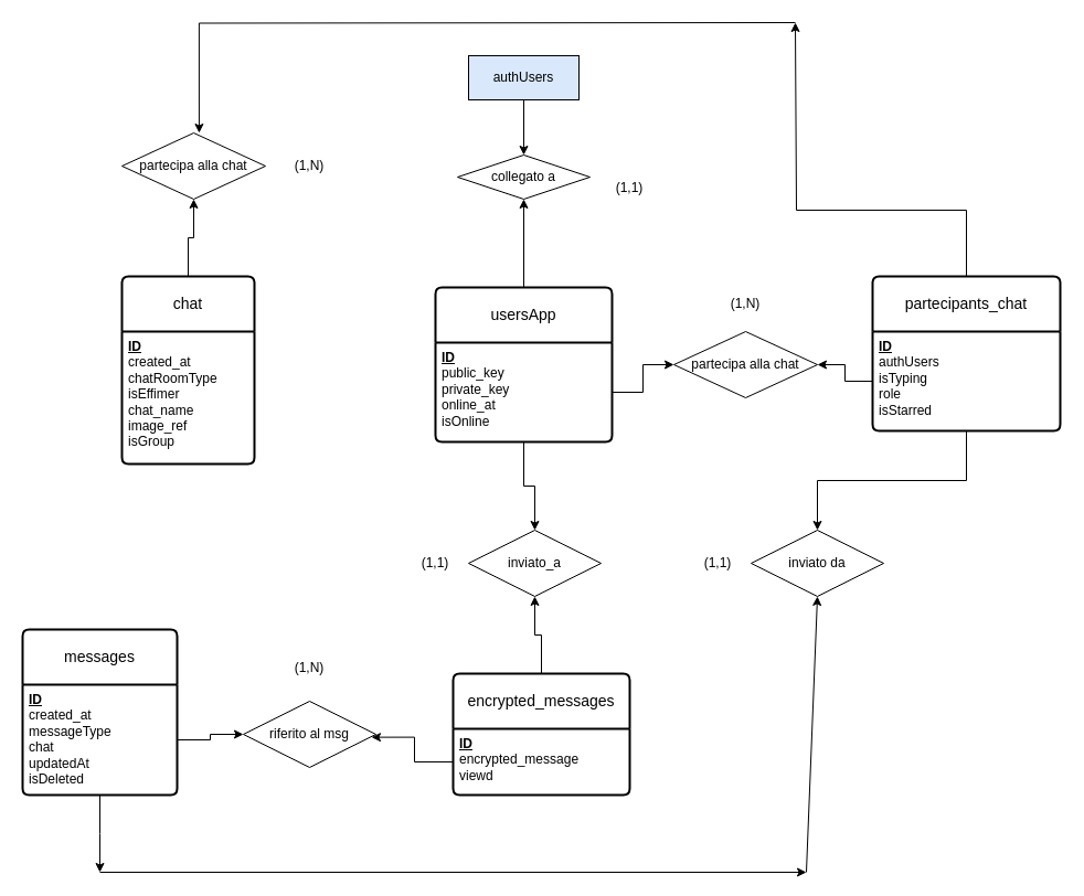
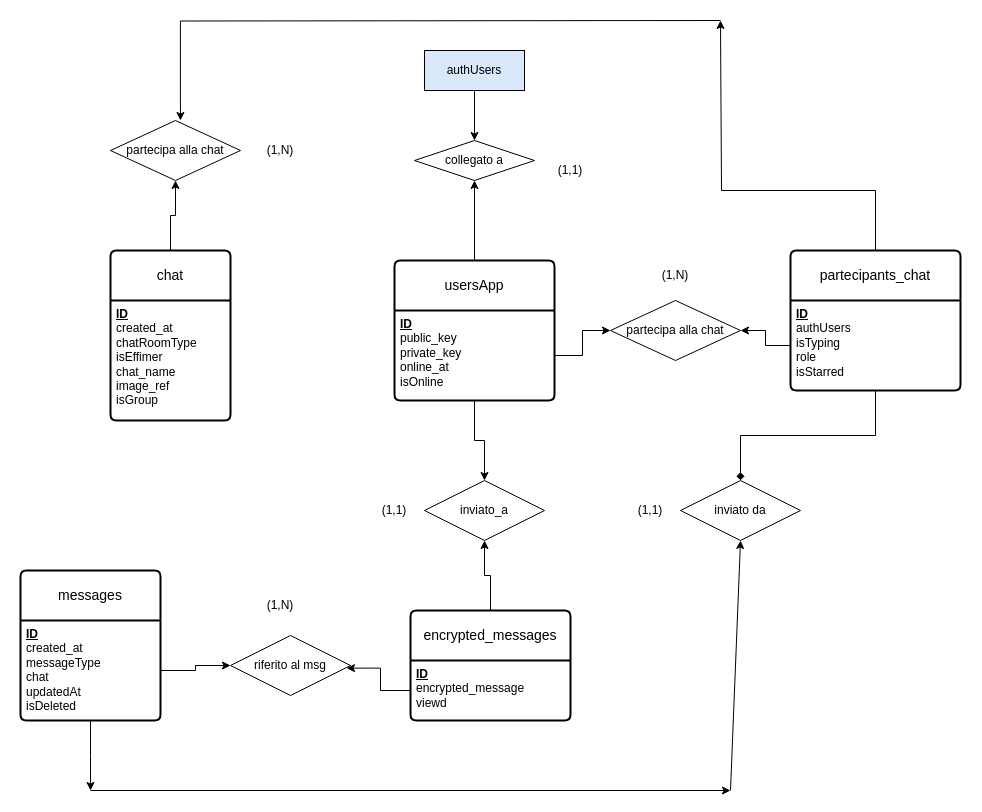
  <mxCell id="0" />
  <mxCell id="1" parent="0" />
  <mxCell id="2" style="edgeStyle=orthogonalEdgeStyle;rounded=0;orthogonalLoop=1;jettySize=auto;html=1;entryX=0.5;entryY=1;entryDx=0;entryDy=0;" edge="1" parent="1" source="3" target="34"><mxGeometry relative="1" as="geometry" /></mxCell>
  <mxCell id="3" value="chat" style="swimlane;childLayout=stackLayout;horizontal=1;startSize=50;horizontalStack=0;rounded=1;fontSize=14;fontStyle=0;strokeWidth=2;resizeParent=0;resizeLast=1;shadow=0;dashed=0;align=center;arcSize=4;whiteSpace=wrap;html=1;" vertex="1" parent="1"><mxGeometry x="110" y="250" width="120" height="170" as="geometry" /></mxCell>
  <mxCell id="4" value="&lt;b&gt;&lt;u&gt;ID&lt;/u&gt;&lt;/b&gt;&lt;div&gt;created_at&lt;/div&gt;&lt;div&gt;chatRoomType&lt;/div&gt;&lt;div&gt;isEffimer&lt;/div&gt;&lt;div&gt;chat_name&lt;/div&gt;&lt;div&gt;image_ref&lt;/div&gt;&lt;div&gt;isGroup&lt;/div&gt;" style="align=left;strokeColor=none;fillColor=none;spacingLeft=4;fontSize=12;verticalAlign=top;resizable=0;rotatable=0;part=1;html=1;" vertex="1" parent="3"><mxGeometry y="50" width="120" height="120" as="geometry" /></mxCell>
  <mxCell id="5" style="edgeStyle=orthogonalEdgeStyle;rounded=0;orthogonalLoop=1;jettySize=auto;html=1;" edge="1" parent="1" source="6"><mxGeometry relative="1" as="geometry"><mxPoint x="720" y="20" as="targetPoint" /><Array as="points"><mxPoint x="875" y="190" /><mxPoint x="721" y="190" /><mxPoint x="721" y="20" /></Array></mxGeometry></mxCell>
  <mxCell id="6" value="partecipants_chat" style="swimlane;childLayout=stackLayout;horizontal=1;startSize=50;horizontalStack=0;rounded=1;fontSize=14;fontStyle=0;strokeWidth=2;resizeParent=0;resizeLast=1;shadow=0;dashed=0;align=center;arcSize=4;whiteSpace=wrap;html=1;" vertex="1" parent="1"><mxGeometry x="790" y="250" width="170" height="140" as="geometry" /></mxCell>
  <mxCell id="7" value="&lt;b&gt;&lt;u&gt;ID&lt;/u&gt;&lt;/b&gt;&lt;div&gt;authUsers&lt;/div&gt;&lt;div&gt;isTyping&lt;/div&gt;&lt;div&gt;role&lt;/div&gt;&lt;div&gt;isStarred&lt;/div&gt;" style="align=left;strokeColor=none;fillColor=none;spacingLeft=4;fontSize=12;verticalAlign=top;resizable=0;rotatable=0;part=1;html=1;" vertex="1" parent="6"><mxGeometry y="50" width="170" height="90" as="geometry" /></mxCell>
  <mxCell id="8" value="messages" style="swimlane;childLayout=stackLayout;horizontal=1;startSize=50;horizontalStack=0;rounded=1;fontSize=14;fontStyle=0;strokeWidth=2;resizeParent=0;resizeLast=1;shadow=0;dashed=0;align=center;arcSize=4;whiteSpace=wrap;html=1;" vertex="1" parent="1"><mxGeometry x="20" y="570" width="140" height="150" as="geometry" /></mxCell>
  <mxCell id="9" value="&lt;u style=&quot;font-weight: bold;&quot;&gt;ID&lt;/u&gt;&lt;br&gt;created_at&lt;div&gt;messageType&lt;/div&gt;&lt;div&gt;chat&lt;/div&gt;&lt;div&gt;updatedAt&lt;/div&gt;&lt;div&gt;isDeleted&lt;/div&gt;" style="align=left;strokeColor=none;fillColor=none;spacingLeft=4;fontSize=12;verticalAlign=top;resizable=0;rotatable=0;part=1;html=1;" vertex="1" parent="8"><mxGeometry y="50" width="140" height="100" as="geometry" /></mxCell>
  <mxCell id="10" style="edgeStyle=orthogonalEdgeStyle;rounded=0;orthogonalLoop=1;jettySize=auto;html=1;entryX=0.5;entryY=1;entryDx=0;entryDy=0;" edge="1" parent="1" source="11" target="20"><mxGeometry relative="1" as="geometry" /></mxCell>
  <mxCell id="11" value="encrypted_messages" style="swimlane;childLayout=stackLayout;horizontal=1;startSize=50;horizontalStack=0;rounded=1;fontSize=14;fontStyle=0;strokeWidth=2;resizeParent=0;resizeLast=1;shadow=0;dashed=0;align=center;arcSize=4;whiteSpace=wrap;html=1;" vertex="1" parent="1"><mxGeometry x="410" y="610" width="160" height="110" as="geometry" /></mxCell>
  <mxCell id="12" value="&lt;b&gt;&lt;u&gt;ID&lt;/u&gt;&lt;/b&gt;&lt;div&gt;encrypted_message&lt;/div&gt;&lt;div&gt;viewd&lt;/div&gt;&lt;div&gt;&lt;br&gt;&lt;/div&gt;" style="align=left;strokeColor=none;fillColor=none;spacingLeft=4;fontSize=12;verticalAlign=top;resizable=0;rotatable=0;part=1;html=1;" vertex="1" parent="11"><mxGeometry y="50" width="160" height="60" as="geometry" /></mxCell>
  <mxCell id="13" style="edgeStyle=orthogonalEdgeStyle;rounded=0;orthogonalLoop=1;jettySize=auto;html=1;entryX=0.5;entryY=1;entryDx=0;entryDy=0;" edge="1" parent="1" source="14" target="18"><mxGeometry relative="1" as="geometry" /></mxCell>
  <mxCell id="14" value="usersApp" style="swimlane;childLayout=stackLayout;horizontal=1;startSize=50;horizontalStack=0;rounded=1;fontSize=14;fontStyle=0;strokeWidth=2;resizeParent=0;resizeLast=1;shadow=0;dashed=0;align=center;arcSize=4;whiteSpace=wrap;html=1;" vertex="1" parent="1"><mxGeometry x="394" y="260" width="160" height="140" as="geometry" /></mxCell>
  <mxCell id="15" value="&lt;b&gt;&lt;u&gt;ID&lt;/u&gt;&lt;/b&gt;&lt;div&gt;public_key&lt;/div&gt;&lt;div&gt;private_key&lt;/div&gt;&lt;div&gt;online_at&lt;/div&gt;&lt;div&gt;isOnline&lt;/div&gt;" style="align=left;strokeColor=none;fillColor=none;spacingLeft=4;fontSize=12;verticalAlign=top;resizable=0;rotatable=0;part=1;html=1;" vertex="1" parent="14"><mxGeometry y="50" width="160" height="90" as="geometry" /></mxCell>
  <mxCell id="16" style="edgeStyle=orthogonalEdgeStyle;rounded=0;orthogonalLoop=1;jettySize=auto;html=1;entryX=0.5;entryY=0;entryDx=0;entryDy=0;" edge="1" parent="1" source="17" target="18"><mxGeometry relative="1" as="geometry" /></mxCell>
  <mxCell id="17" value="authUsers" style="whiteSpace=wrap;html=1;align=center;fillColor=#dae8fc;" vertex="1" parent="1"><mxGeometry x="424" y="50" width="100" height="40" as="geometry" /></mxCell>
  <mxCell id="18" value="collegato a" style="shape=rhombus;perimeter=rhombusPerimeter;whiteSpace=wrap;html=1;align=center;" vertex="1" parent="1"><mxGeometry x="414" y="140" width="120" height="40" as="geometry" /></mxCell>
  <mxCell id="19" value="(1,1)" style="text;html=1;align=center;verticalAlign=middle;whiteSpace=wrap;rounded=0;" vertex="1" parent="1"><mxGeometry x="540" y="155" width="60" height="30" as="geometry" /></mxCell>
  <mxCell id="20" value="inviato_a" style="shape=rhombus;perimeter=rhombusPerimeter;whiteSpace=wrap;html=1;align=center;" vertex="1" parent="1"><mxGeometry x="424" y="480" width="120" height="60" as="geometry" /></mxCell>
  <mxCell id="21" style="edgeStyle=orthogonalEdgeStyle;rounded=0;orthogonalLoop=1;jettySize=auto;html=1;entryX=0.5;entryY=0;entryDx=0;entryDy=0;" edge="1" parent="1" source="15" target="20"><mxGeometry relative="1" as="geometry" /></mxCell>
  <mxCell id="22" value="(1,1)" style="text;html=1;align=center;verticalAlign=middle;whiteSpace=wrap;rounded=0;" vertex="1" parent="1"><mxGeometry x="364" y="495" width="60" height="30" as="geometry" /></mxCell>
- <mxCell id="23" value="riferito al msg" style="shape=rhombus;perimeter=rhombusPerimeter;whiteSpace=wrap;html=1;align=center;" vertex="1" parent="1"><mxGeometry x="220" y="635" width="120" height="60" as="geometry" /></mxCell>
+ <mxCell id="23" value="riferito al msg" style="shape=rhombus;perimeter=rhombusPerimeter;whiteSpace=wrap;html=1;align=center;" vertex="1" parent="1"><mxGeometry x="230" y="635" width="120" height="60" as="geometry" /></mxCell>
  <mxCell id="24" style="edgeStyle=orthogonalEdgeStyle;rounded=0;orthogonalLoop=1;jettySize=auto;html=1;entryX=0.967;entryY=0.544;entryDx=0;entryDy=0;entryPerimeter=0;" edge="1" parent="1" source="12" target="23"><mxGeometry relative="1" as="geometry" /></mxCell>
  <mxCell id="25" style="edgeStyle=orthogonalEdgeStyle;rounded=0;orthogonalLoop=1;jettySize=auto;html=1;entryX=0;entryY=0.5;entryDx=0;entryDy=0;" edge="1" parent="1" source="9" target="23"><mxGeometry relative="1" as="geometry" /></mxCell>
  <mxCell id="26" value="inviato da" style="shape=rhombus;perimeter=rhombusPerimeter;whiteSpace=wrap;html=1;align=center;" vertex="1" parent="1"><mxGeometry x="680" y="480" width="120" height="60" as="geometry" /></mxCell>
- <mxCell id="27" style="edgeStyle=orthogonalEdgeStyle;rounded=0;orthogonalLoop=1;jettySize=auto;html=1;" edge="1" parent="1" source="7" target="26"><mxGeometry relative="1" as="geometry" /></mxCell>
+ <mxCell id="27" style="edgeStyle=orthogonalEdgeStyle;rounded=0;orthogonalLoop=1;jettySize=auto;html=1;endArrow=diamond;" edge="1" parent="1" source="7" target="26"><mxGeometry relative="1" as="geometry" /></mxCell>
  <mxCell id="28" value="(1,N)" style="text;html=1;align=center;verticalAlign=middle;whiteSpace=wrap;rounded=0;" vertex="1" parent="1"><mxGeometry x="250" y="590" width="60" height="30" as="geometry" /></mxCell>
  <mxCell id="29" value="(1,1)" style="text;html=1;align=center;verticalAlign=middle;whiteSpace=wrap;rounded=0;" vertex="1" parent="1"><mxGeometry x="620" y="495" width="60" height="30" as="geometry" /></mxCell>
  <mxCell id="30" style="edgeStyle=orthogonalEdgeStyle;rounded=0;orthogonalLoop=1;jettySize=auto;html=1;" edge="1" parent="1" source="9"><mxGeometry relative="1" as="geometry"><mxPoint x="90" y="790" as="targetPoint" /></mxGeometry></mxCell>
  <mxCell id="31" value="" style="endArrow=classic;html=1;rounded=0;" edge="1" parent="1"><mxGeometry width="50" height="50" relative="1" as="geometry"><mxPoint x="90" y="790" as="sourcePoint" /><mxPoint x="730" y="790" as="targetPoint" /></mxGeometry></mxCell>
  <mxCell id="32" value="" style="endArrow=classic;html=1;rounded=0;entryX=0.5;entryY=1;entryDx=0;entryDy=0;" edge="1" parent="1" target="26"><mxGeometry width="50" height="50" relative="1" as="geometry"><mxPoint x="730" y="790" as="sourcePoint" /><mxPoint x="780" y="730" as="targetPoint" /></mxGeometry></mxCell>
  <mxCell id="33" style="edgeStyle=orthogonalEdgeStyle;rounded=0;orthogonalLoop=1;jettySize=auto;html=1;entryX=0.538;entryY=0;entryDx=0;entryDy=0;entryPerimeter=0;" edge="1" parent="1" target="34"><mxGeometry relative="1" as="geometry"><mxPoint x="180" y="30" as="targetPoint" /><mxPoint x="720" y="20" as="sourcePoint" /></mxGeometry></mxCell>
  <mxCell id="34" value="partecipa alla chat" style="shape=rhombus;perimeter=rhombusPerimeter;whiteSpace=wrap;html=1;align=center;" vertex="1" parent="1"><mxGeometry x="110" y="120" width="130" height="60" as="geometry" /></mxCell>
  <mxCell id="35" value="(1,N)" style="text;html=1;align=center;verticalAlign=middle;whiteSpace=wrap;rounded=0;" vertex="1" parent="1"><mxGeometry x="250" y="135" width="60" height="30" as="geometry" /></mxCell>
  <mxCell id="36" value="partecipa alla chat" style="shape=rhombus;perimeter=rhombusPerimeter;whiteSpace=wrap;html=1;align=center;" vertex="1" parent="1"><mxGeometry x="610" y="300" width="130" height="60" as="geometry" /></mxCell>
  <mxCell id="37" style="edgeStyle=orthogonalEdgeStyle;rounded=0;orthogonalLoop=1;jettySize=auto;html=1;" edge="1" parent="1" source="15" target="36"><mxGeometry relative="1" as="geometry" /></mxCell>
  <mxCell id="38" style="edgeStyle=orthogonalEdgeStyle;rounded=0;orthogonalLoop=1;jettySize=auto;html=1;entryX=1;entryY=0.5;entryDx=0;entryDy=0;" edge="1" parent="1" source="7" target="36"><mxGeometry relative="1" as="geometry" /></mxCell>
  <mxCell id="39" value="(1,N)" style="text;html=1;align=center;verticalAlign=middle;whiteSpace=wrap;rounded=0;" vertex="1" parent="1"><mxGeometry x="645" y="260" width="60" height="30" as="geometry" /></mxCell>
